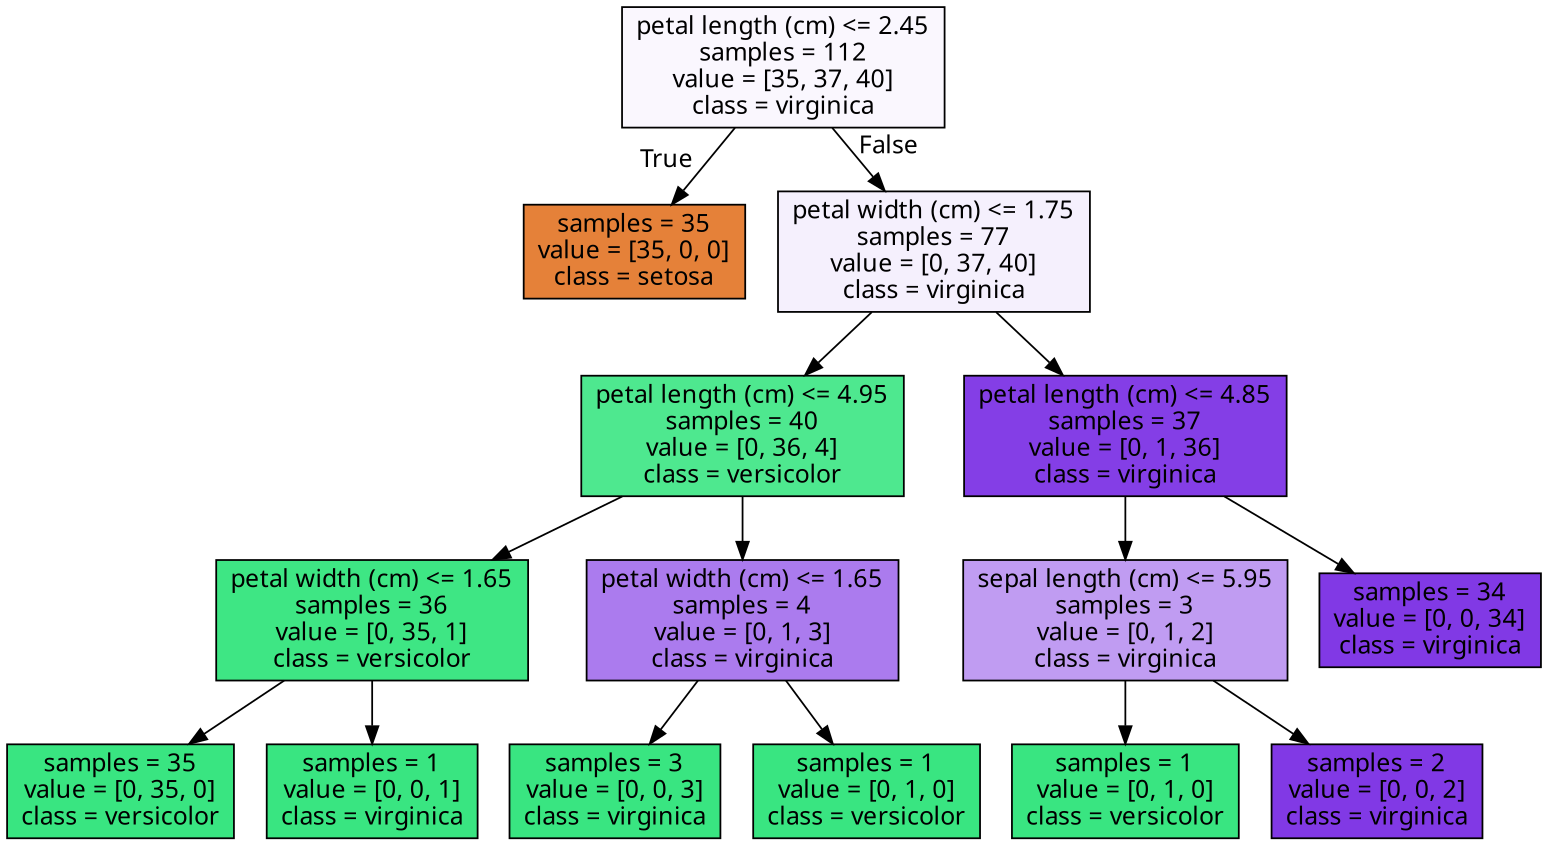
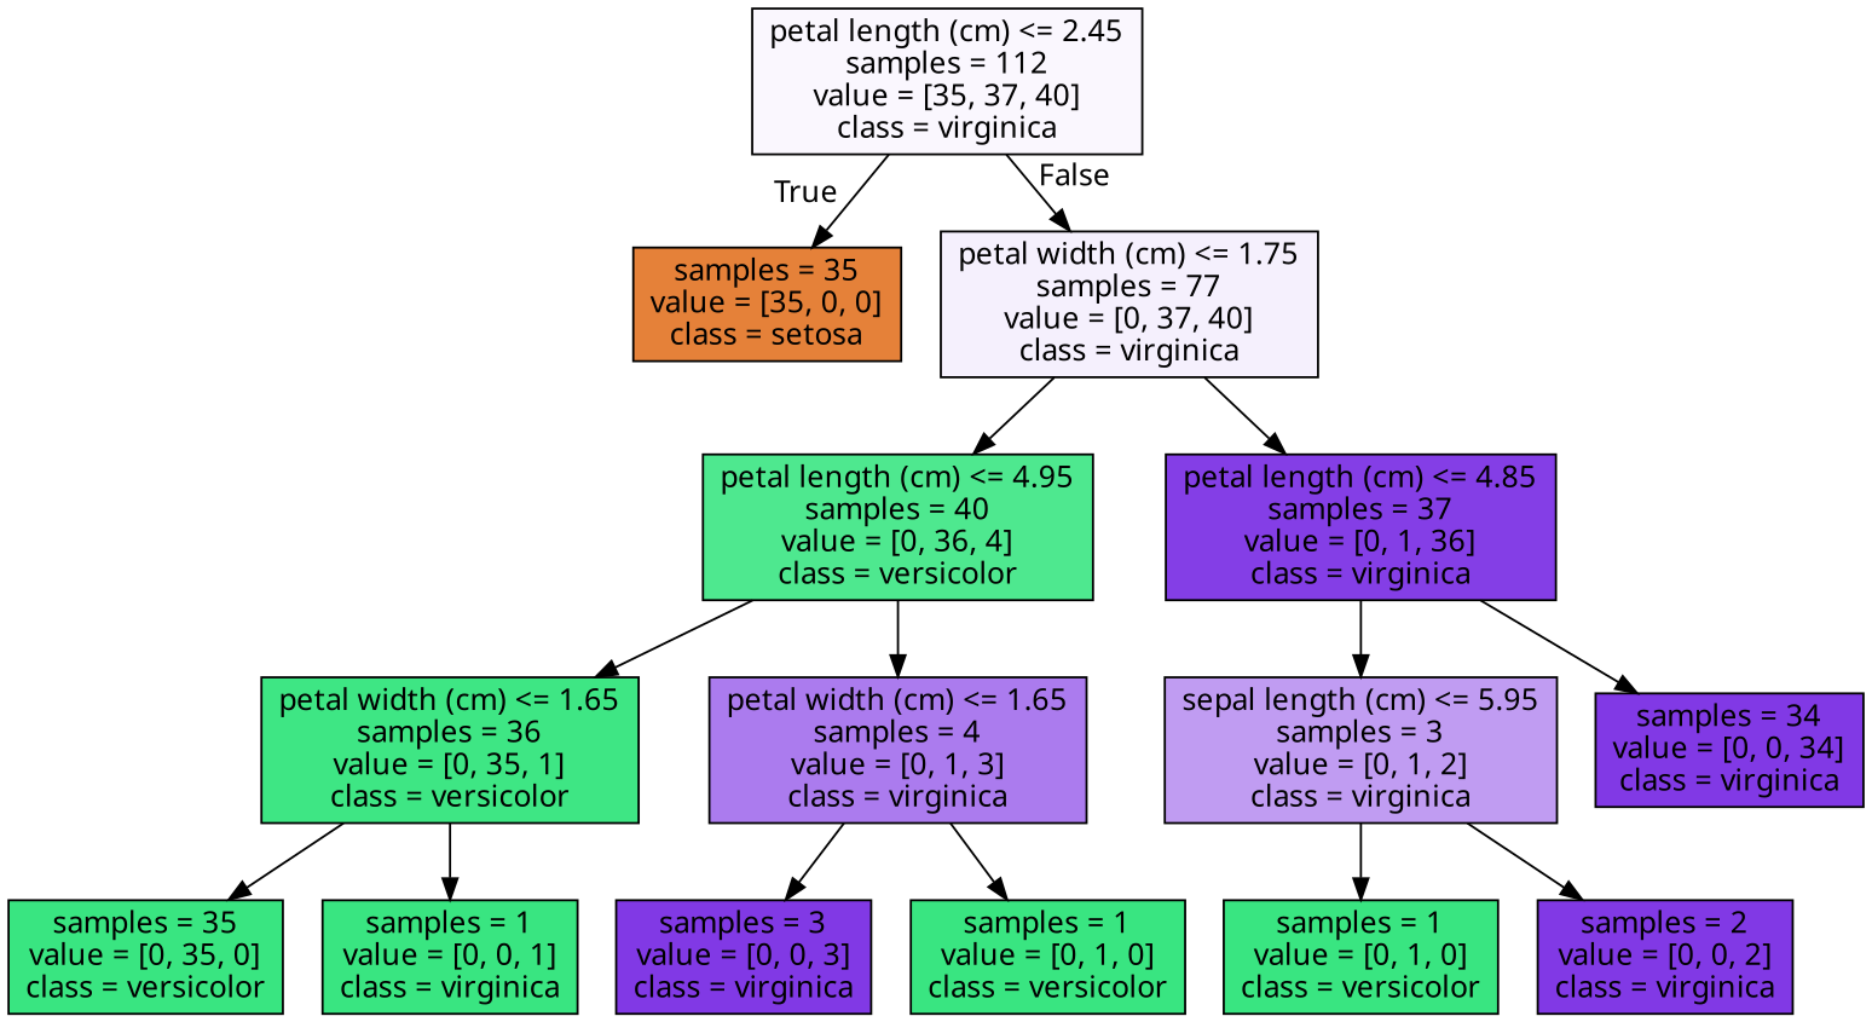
  digraph {
    fontname="Noto Sans"
    node [color=black fillcolor="#39e581ff" fontname="Noto Sans" shape=box style=filled]
    edge [fontname="Noto Sans"]
    n1 [fillcolor="#8139e50a" label="petal length (cm) <= 2.45\nsamples = 112\nvalue = [35, 37, 40]\nclass = virginica"]
    n2 [fillcolor="#e58139ff" label="samples = 35\nvalue = [35, 0, 0]\nclass = setosa"]
    n3 [fillcolor="#8139e513" label="petal width (cm) <= 1.75\nsamples = 77\nvalue = [0, 37, 40]\nclass = virginica"]
    n4 [fillcolor="#39e581e3" label="petal length (cm) <= 4.95\nsamples = 40\nvalue = [0, 36, 4]\nclass = versicolor"]
    n5 [fillcolor="#8139e5f8" label="petal length (cm) <= 4.85\nsamples = 37\nvalue = [0, 1, 36]\nclass = virginica"]
    n6 [fillcolor="#39e581f8" label="petal width (cm) <= 1.65\nsamples = 36\nvalue = [0, 35, 1]\nclass = versicolor"]
    n7 [fillcolor="#8139e5aa" label="petal width (cm) <= 1.65\nsamples = 4\nvalue = [0, 1, 3]\nclass = virginica"]
    n8 [fillcolor="#8139e57f" label="sepal length (cm) <= 5.95\nsamples = 3\nvalue = [0, 1, 2]\nclass = virginica"]
    n9 [fillcolor="#8139e5ff" label="samples = 34\nvalue = [0, 0, 34]\nclass = virginica"]
    n10 [label="samples = 35\nvalue = [0, 35, 0]\nclass = versicolor"]
    n11 [label="samples = 1\nvalue = [0, 0, 1]\nclass = virginica"]
-   n12 [label="samples = 3\nvalue = [0, 0, 3]\nclass = virginica"]
+   n12 [fillcolor="#8139e5ff" label="samples = 3\nvalue = [0, 0, 3]\nclass = virginica"]
    n13 [label="samples = 1\nvalue = [0, 1, 0]\nclass = versicolor"]
    n14 [label="samples = 1\nvalue = [0, 1, 0]\nclass = versicolor"]
    n15 [fillcolor="#8139e5ff" label="samples = 2\nvalue = [0, 0, 2]\nclass = virginica"]
    n1 -> n2 [headlabel=True labelangle=45 labeldistance=2.5]
    n1 -> n3 [headlabel=False labelangle=-45 labeldistance=2.5]
    n3 -> n4
    n3 -> n5
    n4 -> n6
    n4 -> n7
    n5 -> n8
    n5 -> n9
    n6 -> n10
    n6 -> n11
    n7 -> n12
    n7 -> n13
    n8 -> n14
    n8 -> n15
  }
